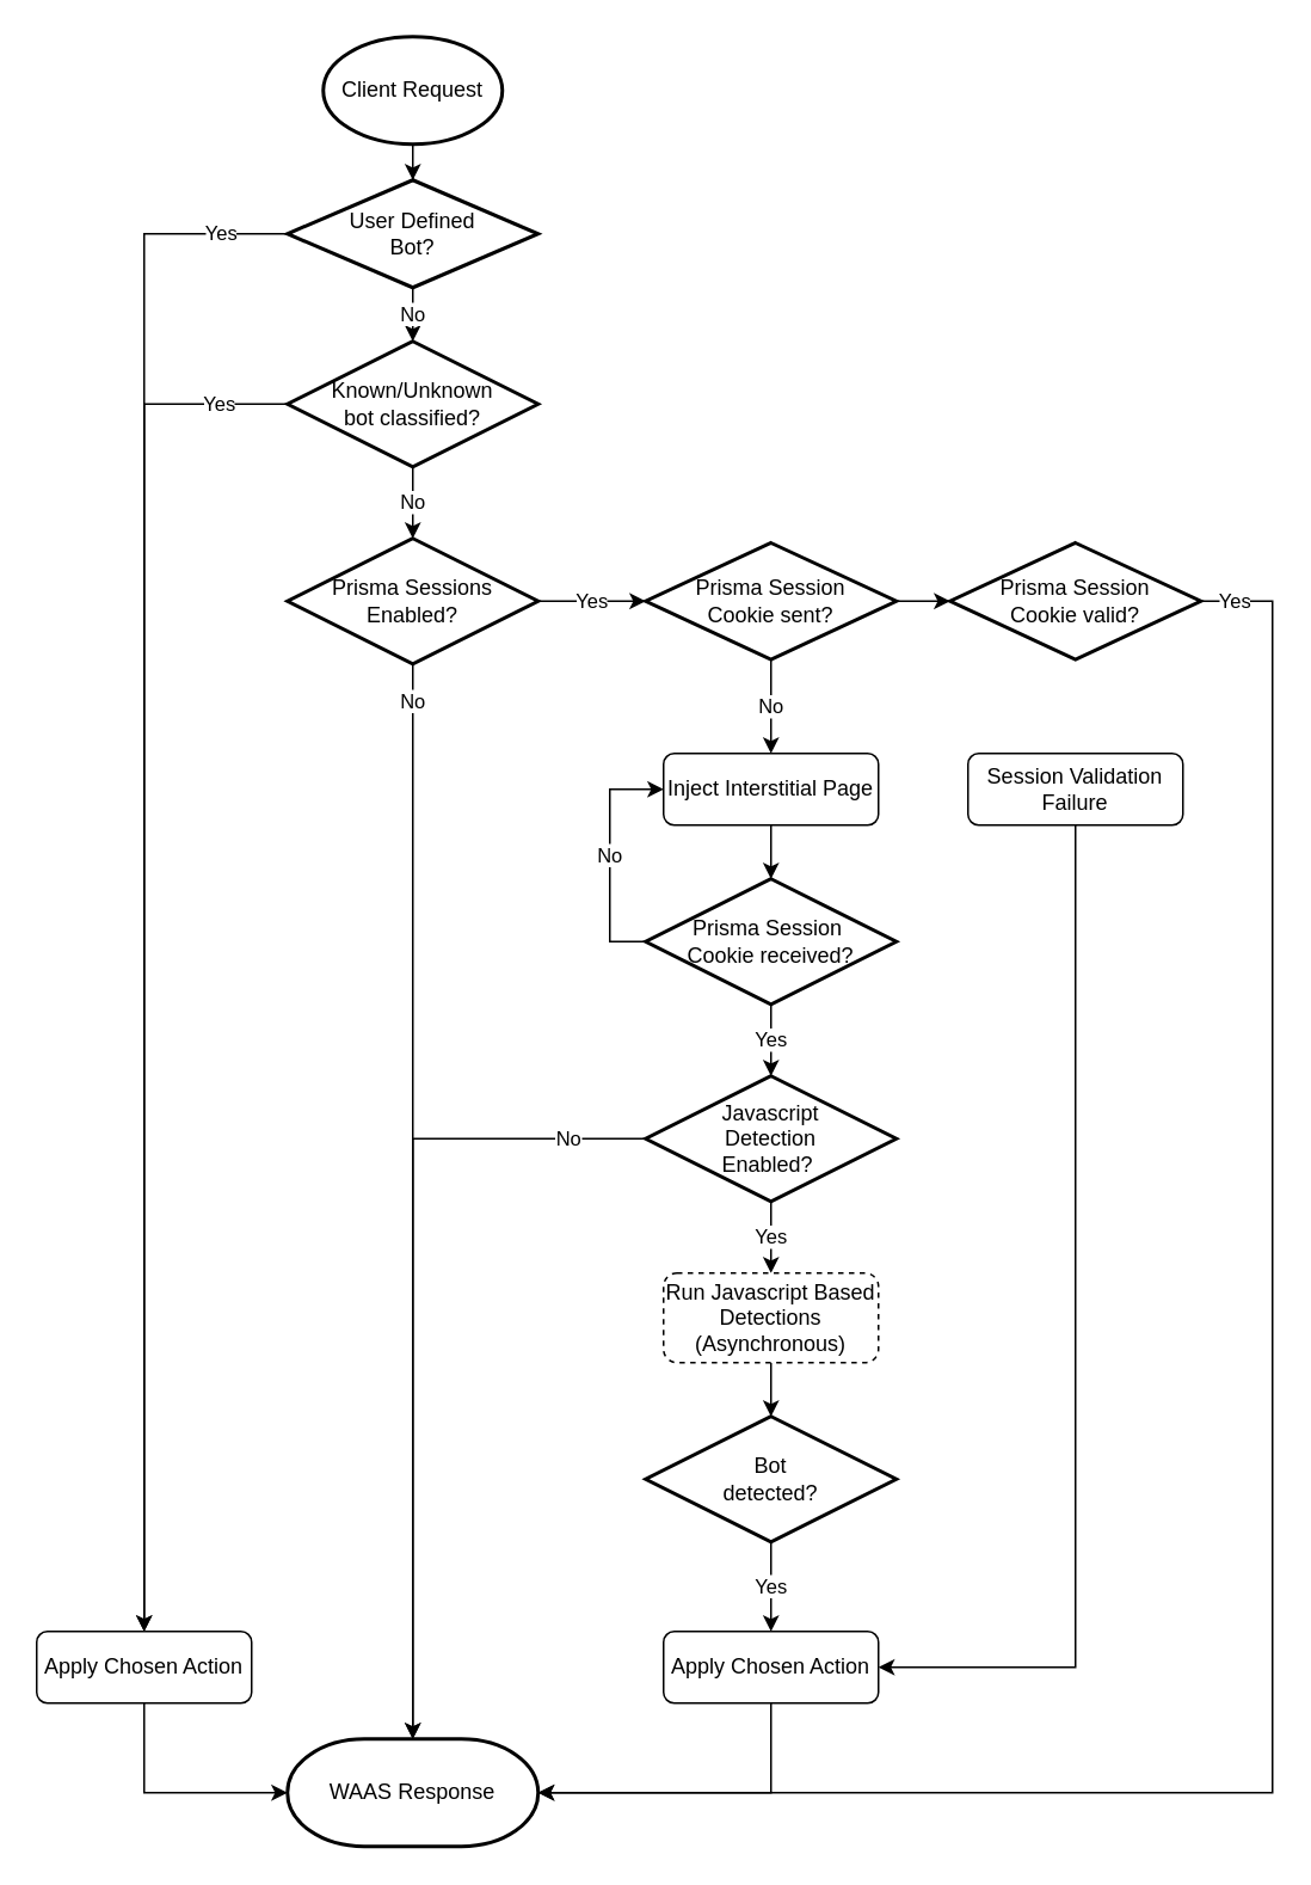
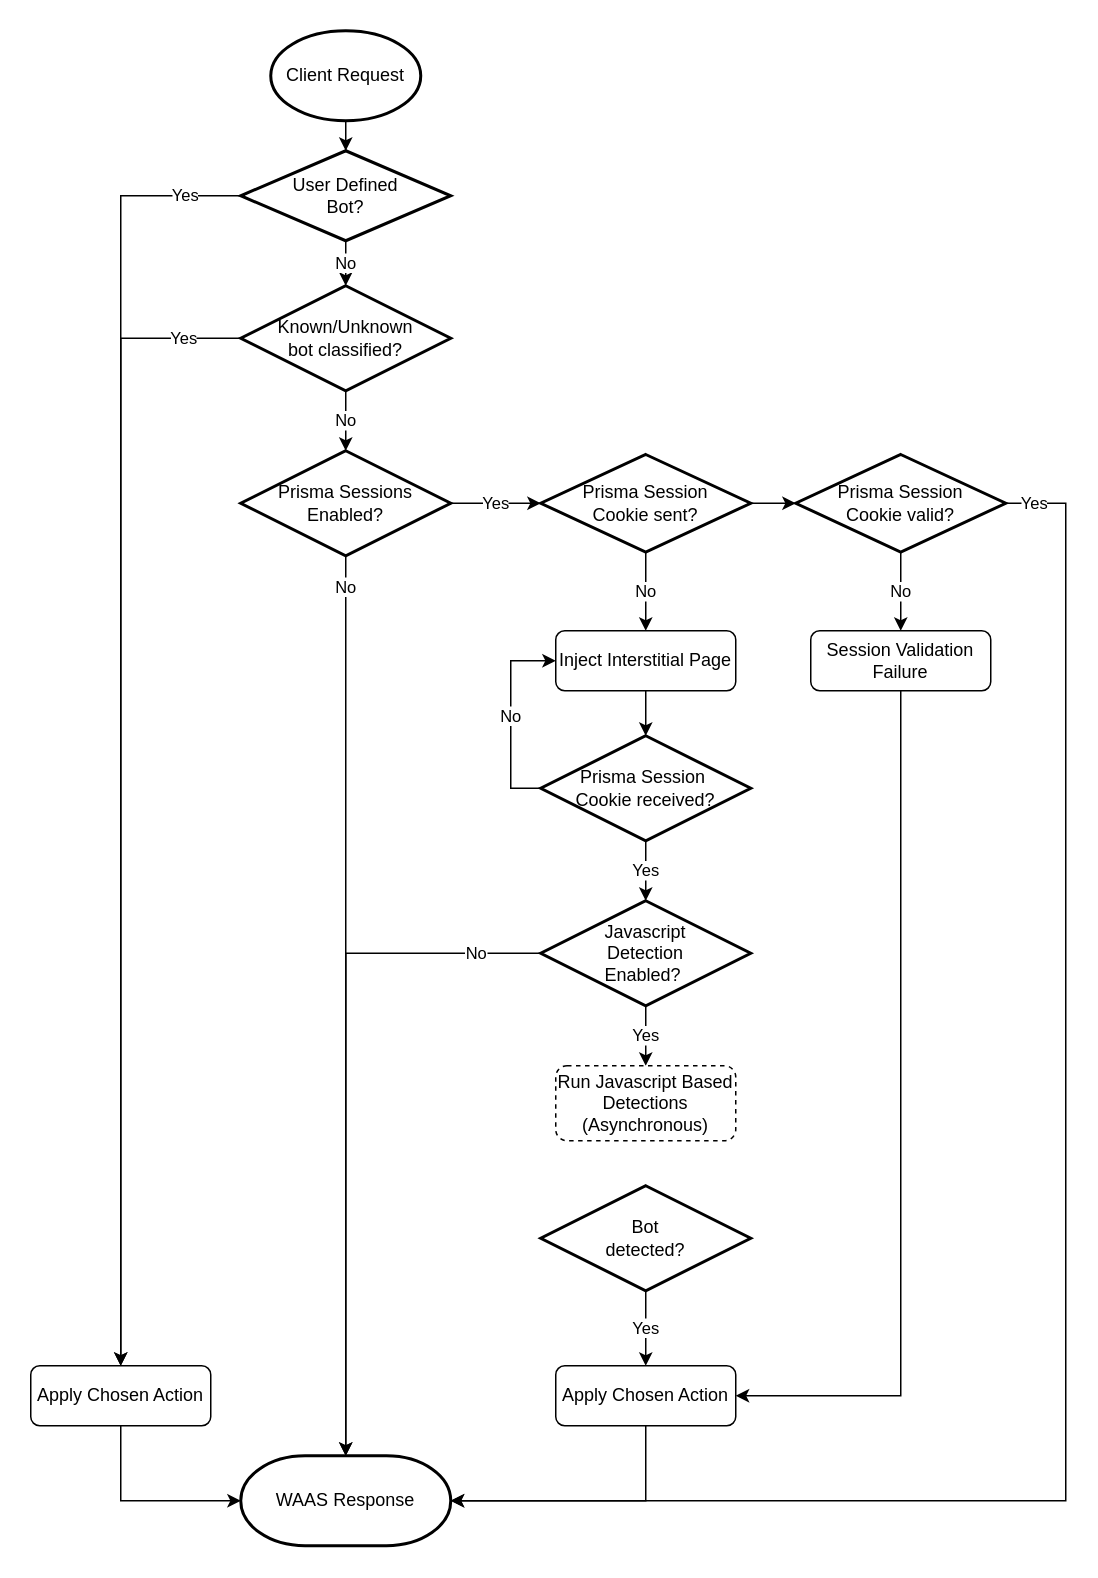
  <mxCell id="0" />
  <mxCell id="1" parent="0" />
  <mxCell id="2" style="edgeStyle=orthogonalEdgeStyle;rounded=0;orthogonalLoop=1;jettySize=auto;html=1;exitX=0.5;exitY=1;exitDx=0;exitDy=0;" parent="1" source="3" target="23" edge="1"><mxGeometry relative="1" as="geometry" /></mxCell>
  <mxCell id="3" value="Inject Interstitial Page" style="rounded=1;whiteSpace=wrap;html=1;fontSize=12;glass=0;strokeWidth=1;shadow=0;" parent="1" vertex="1"><mxGeometry x="370" y="420" width="120" height="40" as="geometry" /></mxCell>
  <mxCell id="4" value="No" style="edgeStyle=orthogonalEdgeStyle;rounded=0;orthogonalLoop=1;jettySize=auto;html=1;" parent="1" source="6" target="12" edge="1"><mxGeometry relative="1" as="geometry" /></mxCell>
  <mxCell id="5" value="Yes" style="edgeStyle=orthogonalEdgeStyle;rounded=0;orthogonalLoop=1;jettySize=auto;html=1;exitX=0;exitY=0.5;exitDx=0;exitDy=0;exitPerimeter=0;entryX=0.5;entryY=0;entryDx=0;entryDy=0;" parent="1" source="6" target="8" edge="1"><mxGeometry x="-0.914" relative="1" as="geometry"><mxPoint as="offset" /></mxGeometry></mxCell>
  <mxCell id="6" value="User Defined&lt;br&gt;Bot?" style="strokeWidth=2;html=1;shape=mxgraph.flowchart.decision;whiteSpace=wrap;" parent="1" vertex="1"><mxGeometry x="160" y="100" width="140" height="60" as="geometry" /></mxCell>
  <mxCell id="7" style="edgeStyle=orthogonalEdgeStyle;rounded=0;orthogonalLoop=1;jettySize=auto;html=1;exitX=0.5;exitY=1;exitDx=0;exitDy=0;entryX=0;entryY=0.5;entryDx=0;entryDy=0;entryPerimeter=0;" parent="1" source="8" target="19" edge="1"><mxGeometry relative="1" as="geometry"><mxPoint x="150" y="962" as="targetPoint" /></mxGeometry></mxCell>
  <mxCell id="8" value="Apply Chosen Action" style="rounded=1;whiteSpace=wrap;html=1;fontSize=12;glass=0;strokeWidth=1;shadow=0;" parent="1" vertex="1"><mxGeometry x="20" y="910" width="120" height="40" as="geometry" /></mxCell>
  <mxCell id="9" style="edgeStyle=orthogonalEdgeStyle;rounded=0;orthogonalLoop=1;jettySize=auto;html=1;exitX=0.5;exitY=1;exitDx=0;exitDy=0;exitPerimeter=0;" parent="1" source="10" target="6" edge="1"><mxGeometry relative="1" as="geometry" /></mxCell>
  <mxCell id="10" value="Client Request" style="strokeWidth=2;html=1;shape=mxgraph.flowchart.start_1;whiteSpace=wrap;" parent="1" vertex="1"><mxGeometry x="180" y="20" width="100" height="60" as="geometry" /></mxCell>
  <mxCell id="11" value="Yes" style="edgeStyle=orthogonalEdgeStyle;rounded=0;orthogonalLoop=1;jettySize=auto;html=1;exitX=0;exitY=0.5;exitDx=0;exitDy=0;exitPerimeter=0;entryX=0.5;entryY=0;entryDx=0;entryDy=0;" parent="1" source="12" target="8" edge="1"><mxGeometry x="-0.9" relative="1" as="geometry"><mxPoint x="70" y="800" as="targetPoint" /><mxPoint as="offset" /></mxGeometry></mxCell>
  <mxCell id="12" value="Known/Unknown&lt;br&gt;bot classified?" style="strokeWidth=2;html=1;shape=mxgraph.flowchart.decision;whiteSpace=wrap;" parent="1" vertex="1"><mxGeometry x="160" y="190" width="140" height="70" as="geometry" /></mxCell>
  <mxCell id="13" value="No" style="edgeStyle=orthogonalEdgeStyle;rounded=0;orthogonalLoop=1;jettySize=auto;html=1;exitX=0.5;exitY=1;exitDx=0;exitDy=0;exitPerimeter=0;" parent="1" source="15" target="19" edge="1"><mxGeometry x="-0.93" relative="1" as="geometry"><mxPoint as="offset" /></mxGeometry></mxCell>
  <mxCell id="14" value="Yes" style="edgeStyle=orthogonalEdgeStyle;rounded=0;orthogonalLoop=1;jettySize=auto;html=1;exitX=1;exitY=0.5;exitDx=0;exitDy=0;exitPerimeter=0;" parent="1" source="15" target="18" edge="1"><mxGeometry relative="1" as="geometry" /></mxCell>
  <mxCell id="15" value="Prisma&amp;nbsp;Sessions Enabled?" style="strokeWidth=2;html=1;shape=mxgraph.flowchart.decision;whiteSpace=wrap;" parent="1" vertex="1"><mxGeometry x="160" y="300" width="140" height="70" as="geometry" /></mxCell>
  <mxCell id="16" value="No" style="edgeStyle=orthogonalEdgeStyle;rounded=0;orthogonalLoop=1;jettySize=auto;html=1;exitX=0.5;exitY=1;exitDx=0;exitDy=0;exitPerimeter=0;entryX=0.5;entryY=0;entryDx=0;entryDy=0;entryPerimeter=0;" parent="1" source="12" target="15" edge="1"><mxGeometry relative="1" as="geometry"><mxPoint x="209.5" y="407" as="sourcePoint" /><mxPoint x="209.5" y="447" as="targetPoint" /></mxGeometry></mxCell>
  <mxCell id="17" style="edgeStyle=orthogonalEdgeStyle;rounded=0;orthogonalLoop=1;jettySize=auto;html=1;exitX=1;exitY=0.5;exitDx=0;exitDy=0;exitPerimeter=0;" parent="1" source="18" target="35" edge="1"><mxGeometry relative="1" as="geometry" /></mxCell>
  <mxCell id="18" value="Prisma Session &lt;br&gt;Cookie sent?" style="strokeWidth=2;html=1;shape=mxgraph.flowchart.decision;whiteSpace=wrap;" parent="1" vertex="1"><mxGeometry x="360" y="302.5" width="140" height="65" as="geometry" /></mxCell>
  <mxCell id="19" value="WAAS Response" style="strokeWidth=2;html=1;shape=mxgraph.flowchart.terminator;whiteSpace=wrap;" parent="1" vertex="1"><mxGeometry x="160" y="970" width="140" height="60" as="geometry" /></mxCell>
  <mxCell id="20" value="No" style="endArrow=classic;html=1;exitX=0.5;exitY=1;exitDx=0;exitDy=0;exitPerimeter=0;entryX=0.5;entryY=0;entryDx=0;entryDy=0;" parent="1" source="18" target="3" edge="1"><mxGeometry width="50" height="50" relative="1" as="geometry"><mxPoint x="380" y="660" as="sourcePoint" /><mxPoint x="430" y="610" as="targetPoint" /></mxGeometry></mxCell>
  <mxCell id="21" value="No" style="edgeStyle=orthogonalEdgeStyle;rounded=0;orthogonalLoop=1;jettySize=auto;html=1;exitX=0;exitY=0.5;exitDx=0;exitDy=0;exitPerimeter=0;entryX=0;entryY=0.5;entryDx=0;entryDy=0;" parent="1" source="23" target="3" edge="1"><mxGeometry relative="1" as="geometry"><Array as="points"><mxPoint x="340" y="525" /><mxPoint x="340" y="440" /></Array></mxGeometry></mxCell>
  <mxCell id="22" value="Yes" style="edgeStyle=orthogonalEdgeStyle;rounded=0;orthogonalLoop=1;jettySize=auto;html=1;entryX=0.5;entryY=0;entryDx=0;entryDy=0;entryPerimeter=0;" parent="1" source="23" target="26" edge="1"><mxGeometry relative="1" as="geometry" /></mxCell>
  <mxCell id="23" value="Prisma Session&amp;nbsp;&lt;br&gt;Cookie received?" style="strokeWidth=2;html=1;shape=mxgraph.flowchart.decision;whiteSpace=wrap;" parent="1" vertex="1"><mxGeometry x="360" y="490" width="140" height="70" as="geometry" /></mxCell>
  <mxCell id="24" value="No" style="edgeStyle=orthogonalEdgeStyle;rounded=0;orthogonalLoop=1;jettySize=auto;html=1;exitX=0;exitY=0.5;exitDx=0;exitDy=0;exitPerimeter=0;entryX=0.5;entryY=0;entryDx=0;entryDy=0;entryPerimeter=0;" parent="1" source="26" target="19" edge="1"><mxGeometry x="-0.816" relative="1" as="geometry"><mxPoint as="offset" /></mxGeometry></mxCell>
  <mxCell id="25" value="Yes" style="edgeStyle=orthogonalEdgeStyle;rounded=0;orthogonalLoop=1;jettySize=auto;html=1;exitX=0.5;exitY=1;exitDx=0;exitDy=0;exitPerimeter=0;entryX=0.5;entryY=0;entryDx=0;entryDy=0;" parent="1" source="26" target="28" edge="1"><mxGeometry relative="1" as="geometry" /></mxCell>
  <mxCell id="26" value="Javascript&lt;br&gt;Detection&lt;br&gt;Enabled?&amp;nbsp;" style="strokeWidth=2;html=1;shape=mxgraph.flowchart.decision;whiteSpace=wrap;" parent="1" vertex="1"><mxGeometry x="360" y="600" width="140" height="70" as="geometry" /></mxCell>
- <mxCell id="27" style="edgeStyle=orthogonalEdgeStyle;rounded=0;orthogonalLoop=1;jettySize=auto;html=1;exitX=0.5;exitY=1;exitDx=0;exitDy=0;entryX=0.5;entryY=0;entryDx=0;entryDy=0;entryPerimeter=0;" parent="1" source="28" target="32" edge="1"><mxGeometry relative="1" as="geometry" /></mxCell>
  <mxCell id="28" value="Run Javascript Based Detections&lt;br&gt;(Asynchronous)" style="rounded=1;whiteSpace=wrap;html=1;fontSize=12;glass=0;strokeWidth=1;shadow=0;dashed=1;" parent="1" vertex="1"><mxGeometry x="370" y="710" width="120" height="50" as="geometry" /></mxCell>
  <mxCell id="29" style="edgeStyle=orthogonalEdgeStyle;rounded=0;orthogonalLoop=1;jettySize=auto;html=1;exitX=0.5;exitY=1;exitDx=0;exitDy=0;entryX=1;entryY=0.5;entryDx=0;entryDy=0;entryPerimeter=0;" parent="1" source="30" target="19" edge="1"><mxGeometry relative="1" as="geometry" /></mxCell>
  <mxCell id="30" value="Apply Chosen Action" style="rounded=1;whiteSpace=wrap;html=1;fontSize=12;glass=0;strokeWidth=1;shadow=0;" parent="1" vertex="1"><mxGeometry x="370" y="910" width="120" height="40" as="geometry" /></mxCell>
  <mxCell id="31" value="Yes" style="edgeStyle=orthogonalEdgeStyle;rounded=0;orthogonalLoop=1;jettySize=auto;html=1;exitX=0.5;exitY=1;exitDx=0;exitDy=0;exitPerimeter=0;" parent="1" source="32" target="30" edge="1"><mxGeometry relative="1" as="geometry" /></mxCell>
  <mxCell id="32" value="Bot&lt;br&gt;detected?" style="strokeWidth=2;html=1;shape=mxgraph.flowchart.decision;whiteSpace=wrap;" parent="1" vertex="1"><mxGeometry x="360" y="790" width="140" height="70" as="geometry" /></mxCell>
  <mxCell id="33" value="Yes" style="edgeStyle=orthogonalEdgeStyle;rounded=0;orthogonalLoop=1;jettySize=auto;html=1;exitX=1;exitY=0.5;exitDx=0;exitDy=0;exitPerimeter=0;entryX=1;entryY=0.5;entryDx=0;entryDy=0;entryPerimeter=0;" parent="1" source="35" target="19" edge="1"><mxGeometry x="-0.966" relative="1" as="geometry"><Array as="points"><mxPoint x="710" y="335" /><mxPoint x="710" y="1000" /></Array><mxPoint as="offset" /></mxGeometry></mxCell>
+ <mxCell id="34" value="No" style="edgeStyle=orthogonalEdgeStyle;rounded=0;orthogonalLoop=1;jettySize=auto;html=1;exitX=0.5;exitY=1;exitDx=0;exitDy=0;exitPerimeter=0;" parent="1" source="35" target="37" edge="1"><mxGeometry relative="1" as="geometry" /></mxCell>
  <mxCell id="35" value="Prisma Session &lt;br&gt;Cookie valid?" style="strokeWidth=2;html=1;shape=mxgraph.flowchart.decision;whiteSpace=wrap;" parent="1" vertex="1"><mxGeometry x="530" y="302.5" width="140" height="65" as="geometry" /></mxCell>
  <mxCell id="36" style="edgeStyle=orthogonalEdgeStyle;rounded=0;orthogonalLoop=1;jettySize=auto;html=1;exitX=0.5;exitY=1;exitDx=0;exitDy=0;entryX=1;entryY=0.5;entryDx=0;entryDy=0;" parent="1" source="37" target="30" edge="1"><mxGeometry relative="1" as="geometry" /></mxCell>
  <mxCell id="37" value="Session Validation Failure" style="rounded=1;whiteSpace=wrap;html=1;fontSize=12;glass=0;strokeWidth=1;shadow=0;" parent="1" vertex="1"><mxGeometry x="540" y="420" width="120" height="40" as="geometry" /></mxCell>
